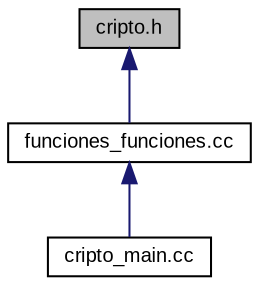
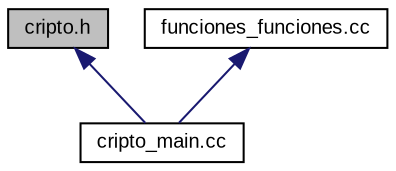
  digraph {
    fontname="Liberation Sans"
    node [color=black fillcolor=white fontname="Liberation Sans" fontsize=10 shape=record style=filled]
    edge [color=midnightblue dir=back fontname="Liberation Sans" fontsize=10 labelfontname=Helvetica labelfontsize=10 style=solid]
    n1 [fillcolor=grey75 fontcolor=black height=0.2 label="cripto.h" width=0.4]
    n2 [height=0.2 label="funciones_funciones.cc" width=0.4]
    n3 [height=0.2 label="cripto_main.cc" width=0.4]
-   n1 -> n2
+   n1 -> n3
    n2 -> n3
  }
